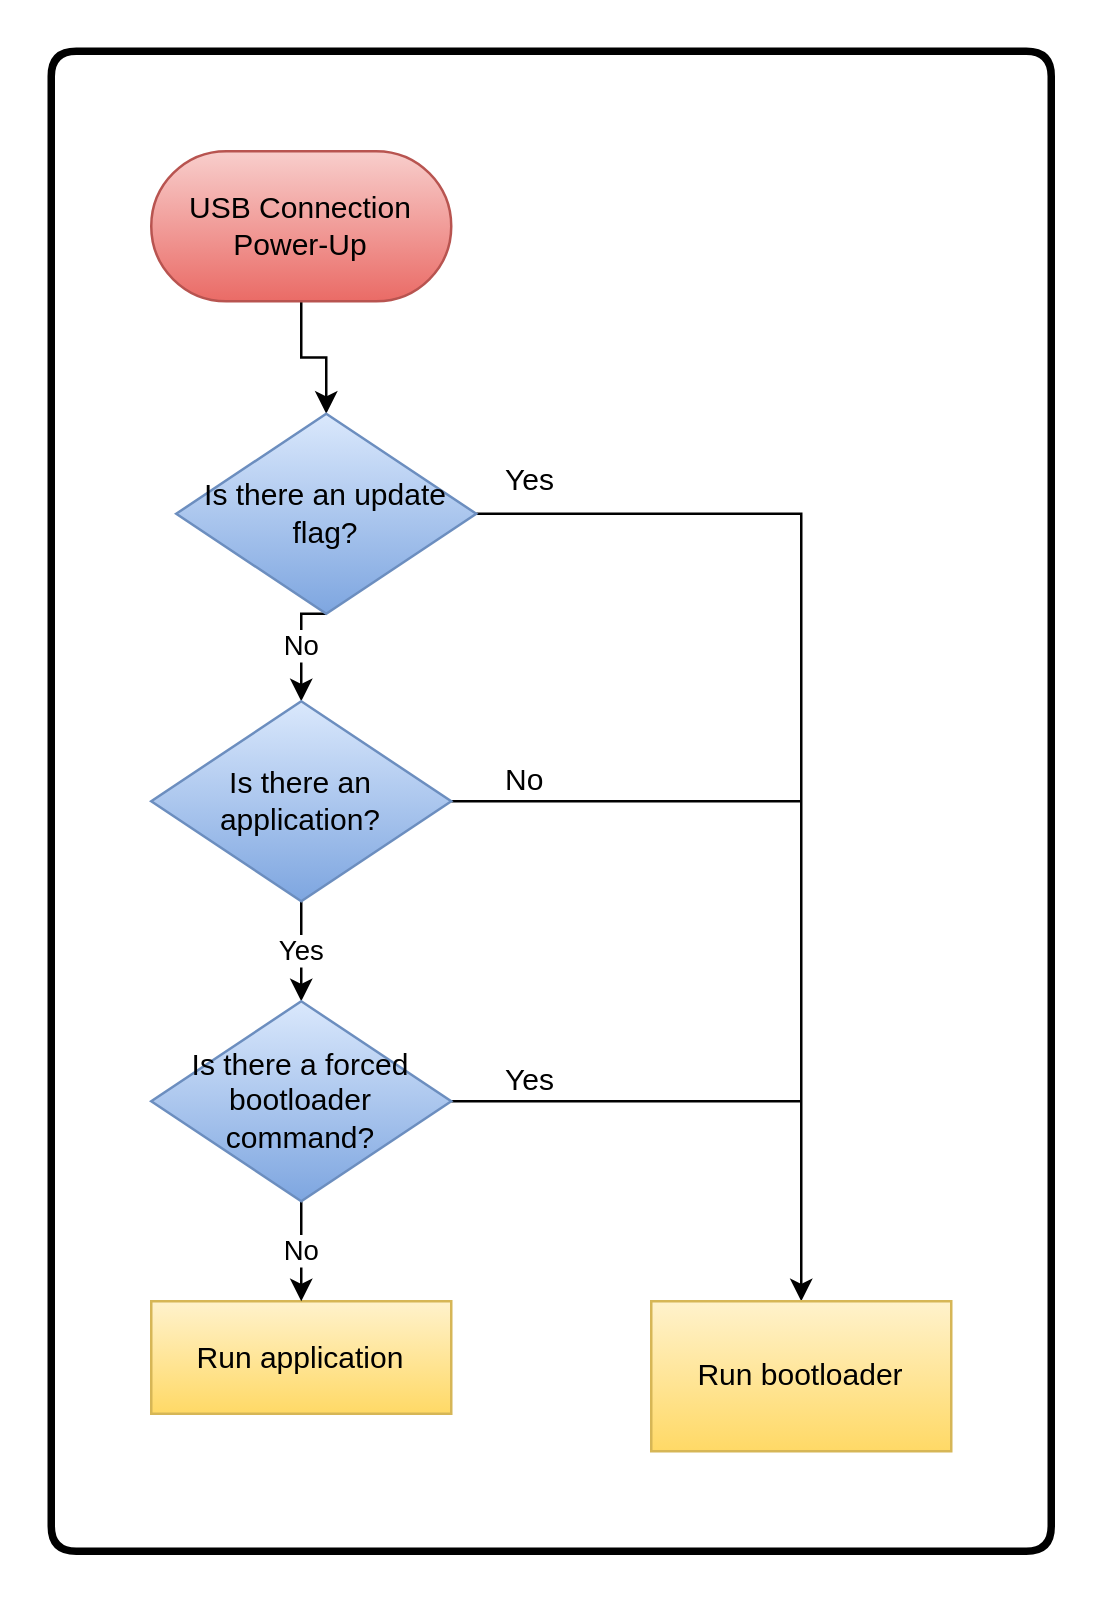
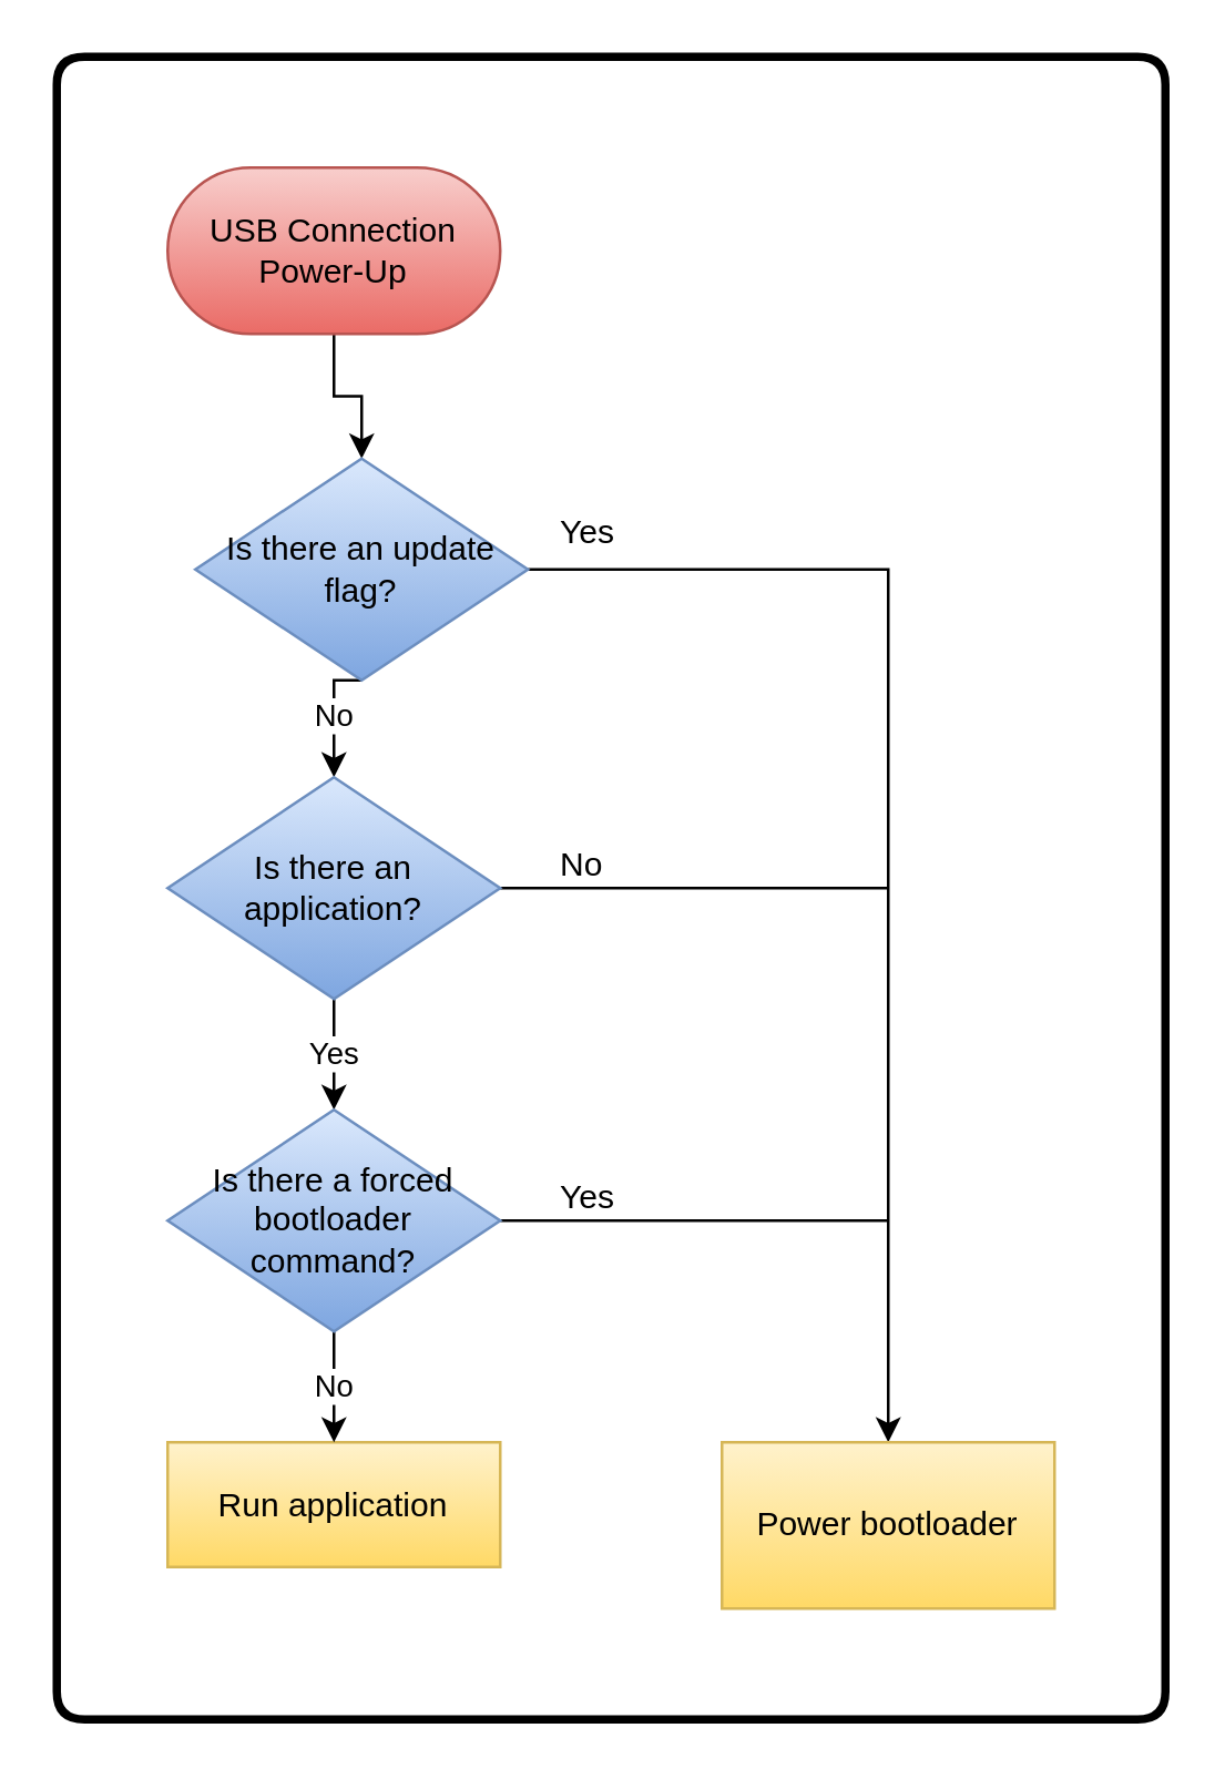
  <mxCell id="0" />
  <mxCell id="1" parent="0" />
  <mxCell id="2" style="edgeStyle=orthogonalEdgeStyle;rounded=0;orthogonalLoop=1;jettySize=auto;html=1;exitX=0.5;exitY=1;exitDx=0;exitDy=0;entryX=0.5;entryY=0;entryDx=0;entryDy=0;" edge="1" parent="1" source="3" target="6"><mxGeometry relative="1" as="geometry" /></mxCell>
  <mxCell id="3" value="USB Connection Power-Up" style="rounded=1;whiteSpace=wrap;html=1;arcSize=50;gradientColor=#ea6b66;fillColor=#f8cecc;strokeColor=#b85450;" vertex="1" parent="1"><mxGeometry x="60" y="60" width="120" height="60" as="geometry" /></mxCell>
  <mxCell id="4" value="No" style="edgeStyle=orthogonalEdgeStyle;rounded=0;orthogonalLoop=1;jettySize=auto;html=1;exitX=0.5;exitY=1;exitDx=0;exitDy=0;entryX=0.5;entryY=0;entryDx=0;entryDy=0;" edge="1" parent="1" source="6" target="9"><mxGeometry relative="1" as="geometry" /></mxCell>
  <mxCell id="5" style="edgeStyle=orthogonalEdgeStyle;rounded=0;orthogonalLoop=1;jettySize=auto;html=1;exitX=1;exitY=0.5;exitDx=0;exitDy=0;entryX=0.5;entryY=0;entryDx=0;entryDy=0;" edge="1" parent="1" source="6" target="10"><mxGeometry relative="1" as="geometry" /></mxCell>
  <mxCell id="6" value="Is there an update flag?" style="rhombus;whiteSpace=wrap;html=1;gradientColor=#7ea6e0;fillColor=#dae8fc;strokeColor=#6c8ebf;" vertex="1" parent="1"><mxGeometry x="70" y="165" width="120" height="80" as="geometry" /></mxCell>
  <mxCell id="7" value="Yes" style="edgeStyle=orthogonalEdgeStyle;rounded=0;orthogonalLoop=1;jettySize=auto;html=1;exitX=0.5;exitY=1;exitDx=0;exitDy=0;entryX=0.5;entryY=0;entryDx=0;entryDy=0;" edge="1" parent="1" source="9" target="14"><mxGeometry relative="1" as="geometry" /></mxCell>
  <mxCell id="8" style="edgeStyle=orthogonalEdgeStyle;rounded=0;orthogonalLoop=1;jettySize=auto;html=1;exitX=1;exitY=0.5;exitDx=0;exitDy=0;endArrow=none;endFill=0;" edge="1" parent="1" source="9"><mxGeometry relative="1" as="geometry"><mxPoint x="320" y="320" as="targetPoint" /></mxGeometry></mxCell>
  <mxCell id="9" value="Is there an application?" style="rhombus;whiteSpace=wrap;html=1;gradientColor=#7ea6e0;fillColor=#dae8fc;strokeColor=#6c8ebf;" vertex="1" parent="1"><mxGeometry x="60" y="280" width="120" height="80" as="geometry" /></mxCell>
- <mxCell id="10" value="Run bootloader" style="rounded=0;whiteSpace=wrap;html=1;gradientColor=#ffd966;fillColor=#fff2cc;strokeColor=#d6b656;" vertex="1" parent="1"><mxGeometry x="260" y="520" width="120" height="60" as="geometry" /></mxCell>
+ <mxCell id="10" value="Power bootloader" style="rounded=0;whiteSpace=wrap;html=1;gradientColor=#ffd966;fillColor=#fff2cc;strokeColor=#d6b656;" vertex="1" parent="1"><mxGeometry x="260" y="520" width="120" height="60" as="geometry" /></mxCell>
  <mxCell id="11" value="Run application" style="rounded=0;whiteSpace=wrap;html=1;gradientColor=#ffd966;fillColor=#fff2cc;strokeColor=#d6b656;" vertex="1" parent="1"><mxGeometry x="60" y="520" width="120" height="45" as="geometry" /></mxCell>
  <mxCell id="12" value="No" style="edgeStyle=orthogonalEdgeStyle;rounded=0;orthogonalLoop=1;jettySize=auto;html=1;exitX=0.5;exitY=1;exitDx=0;exitDy=0;entryX=0.5;entryY=0;entryDx=0;entryDy=0;" edge="1" parent="1" source="14" target="11"><mxGeometry relative="1" as="geometry" /></mxCell>
  <mxCell id="13" style="edgeStyle=orthogonalEdgeStyle;rounded=0;orthogonalLoop=1;jettySize=auto;html=1;exitX=1;exitY=0.5;exitDx=0;exitDy=0;endArrow=none;endFill=0;" edge="1" parent="1" source="14"><mxGeometry relative="1" as="geometry"><mxPoint x="320" y="440" as="targetPoint" /></mxGeometry></mxCell>
  <mxCell id="14" value="Is there a forced bootloader command?" style="rhombus;whiteSpace=wrap;html=1;gradientColor=#7ea6e0;fillColor=#dae8fc;strokeColor=#6c8ebf;" vertex="1" parent="1"><mxGeometry x="60" y="400" width="120" height="80" as="geometry" /></mxCell>
  <mxCell id="15" value="" style="endArrow=none;html=1;strokeWidth=3;" edge="1" parent="1"><mxGeometry width="50" height="50" relative="1" as="geometry"><mxPoint x="20" y="220" as="sourcePoint" /><mxPoint x="20" y="220" as="targetPoint" /><Array as="points"><mxPoint x="20" y="20" /><mxPoint x="420" y="20" /><mxPoint x="420" y="620" /><mxPoint x="20" y="620" /></Array></mxGeometry></mxCell>
  <mxCell id="16" value="Yes" style="text;html=1;resizable=0;points=[];autosize=1;align=left;verticalAlign=top;spacingTop=-4;" vertex="1" parent="1"><mxGeometry x="200" y="182" width="40" height="20" as="geometry" /></mxCell>
  <mxCell id="17" value="No" style="text;html=1;resizable=0;points=[];autosize=1;align=left;verticalAlign=top;spacingTop=-4;" vertex="1" parent="1"><mxGeometry x="200" y="302" width="30" height="20" as="geometry" /></mxCell>
  <mxCell id="18" value="Yes" style="text;html=1;resizable=0;points=[];autosize=1;align=left;verticalAlign=top;spacingTop=-4;" vertex="1" parent="1"><mxGeometry x="200" y="422" width="40" height="20" as="geometry" /></mxCell>
